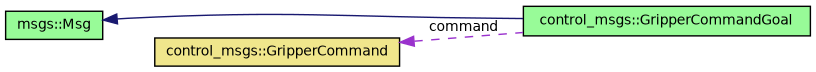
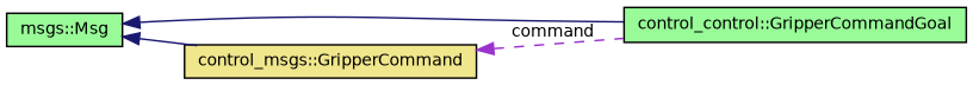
  digraph {
    rankdir=LR
    node [color=black fillcolor=palegreen fontname=Helvetica fontsize=10 shape=record style=filled]
    edge [color=midnightblue dir=back fontname=Helvetica fontsize=10 labelfontname=Helvetica labelfontsize=10 style=solid]
-   n1 [fontcolor=black height=0.2 label="control_msgs::GripperCommandGoal" width=0.4]
+   n1 [fontcolor=black height=0.2 label="control_control::GripperCommandGoal" width=0.4]
    n2 [height=0.2 label="msgs::Msg" width=0.4]
    n3 [fillcolor=khaki height=0.2 label="control_msgs::GripperCommand" width=0.4]
    n2 -> n1
+   n2 -> n3
    n3 -> n1 [color=darkorchid3 label=" command" style=dashed]
  }
